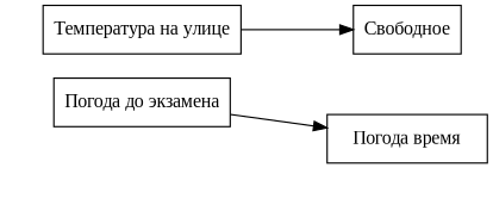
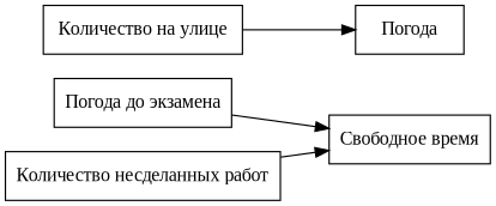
  digraph {
    fontname="Liberation Serif"
    rankdir=LR
    node [fontname="Liberation Serif" shape=box]
    edge [fontname="Liberation Serif"]
    n1 [label="Погода до экзамена"]
-   n2 [label="Погода время"]
-   n4 [label="Температура на улице"]
-   n5 [label="Свободное"]
+   n2 [label="Свободное время"]
+   n3 [label="Количество несделанных работ"]
+   n4 [label="Количество на улице"]
+   n5 [label="Погода"]
    n1 -> n2
+   n3 -> n2
    n4 -> n5
  }
